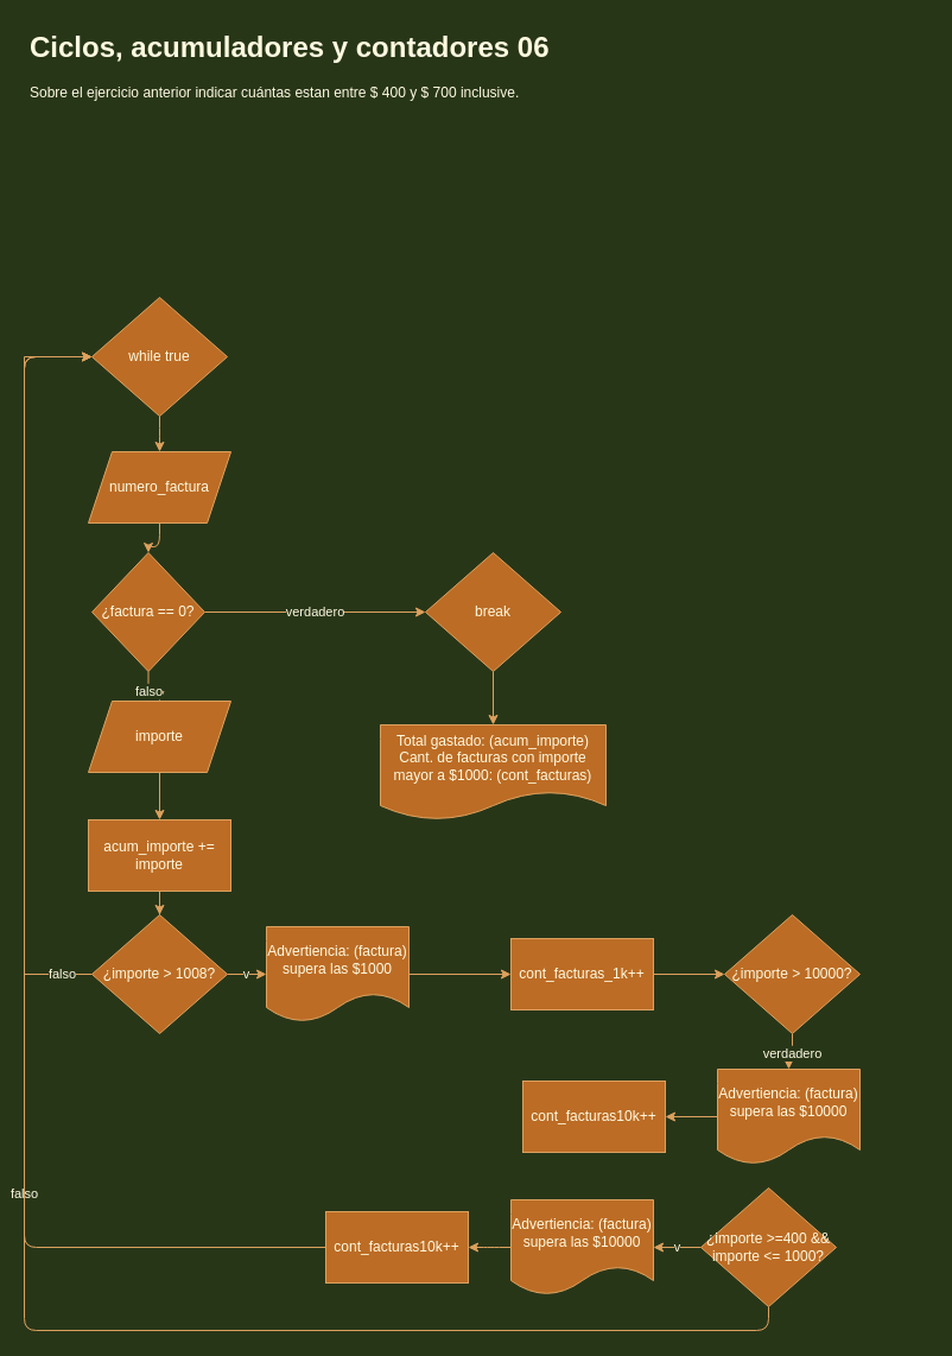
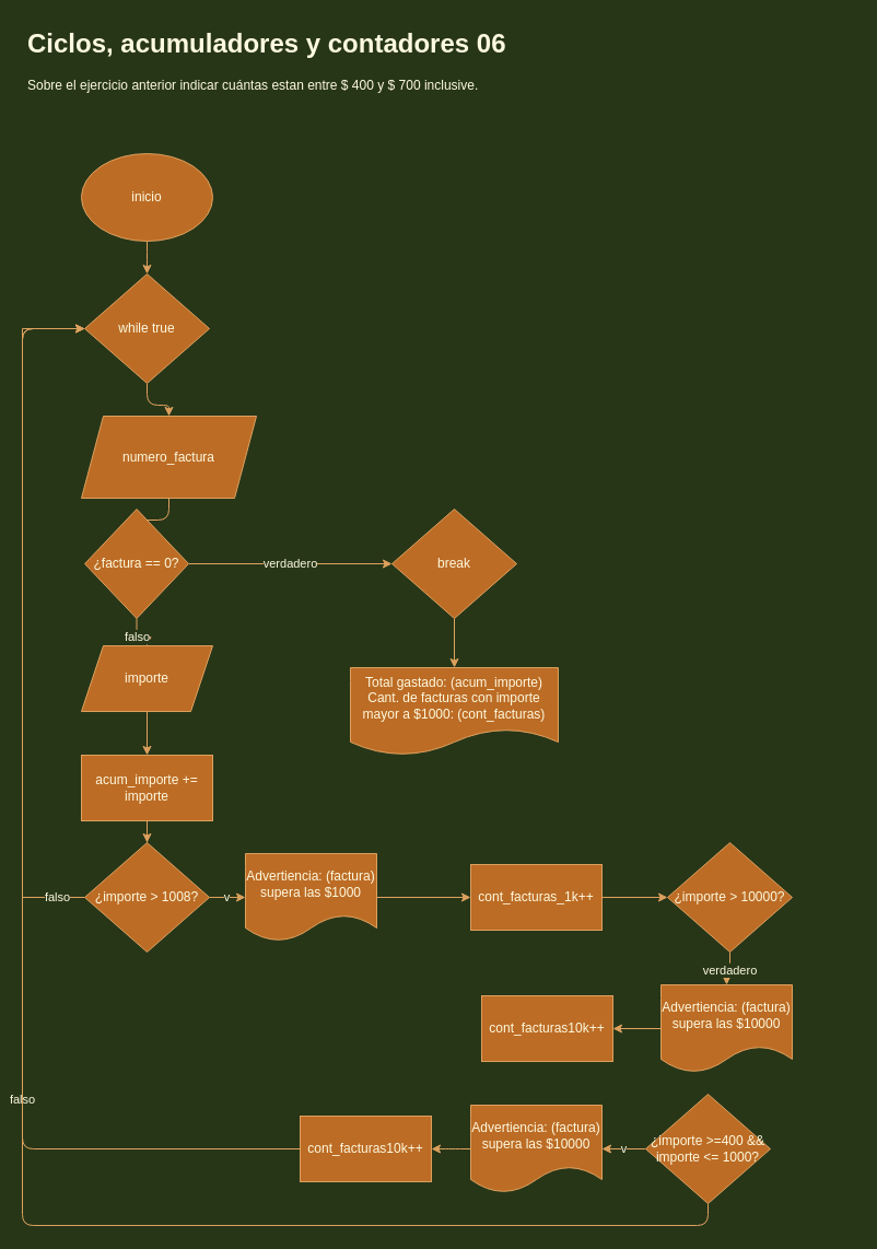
  <mxCell id="0" />
  <mxCell id="1" parent="0" />
  <mxCell id="2" value="&lt;h1&gt;Ciclos, acumuladores y contadores 06&lt;/h1&gt;&lt;p&gt;Sobre el ejercicio anterior indicar cuántas estan entre $ 400 y $ 700 inclusive.&lt;/p&gt;" style="text;html=1;strokeColor=none;fillColor=none;spacing=5;spacingTop=-20;whiteSpace=wrap;overflow=hidden;rounded=0;fontColor=#FEFAE0;" vertex="1" parent="1"><mxGeometry x="20" y="20" width="760" height="120" as="geometry" /></mxCell>
+ <mxCell id="3" value="" style="edgeStyle=orthogonalEdgeStyle;curved=0;rounded=1;sketch=0;orthogonalLoop=1;jettySize=auto;html=1;strokeColor=#DDA15E;fillColor=#BC6C25;fontColor=#FEFAE0;labelBackgroundColor=#283618;" edge="1" parent="1" source="4" target="8"><mxGeometry relative="1" as="geometry" /></mxCell>
+ <mxCell id="4" value="inicio" style="ellipse;whiteSpace=wrap;html=1;fillColor=#BC6C25;strokeColor=#DDA15E;fontColor=#FEFAE0;" vertex="1" parent="1"><mxGeometry x="74" y="140" width="120" height="80" as="geometry" /></mxCell>
  <mxCell id="5" style="edgeStyle=orthogonalEdgeStyle;curved=0;rounded=1;sketch=0;orthogonalLoop=1;jettySize=auto;html=1;entryX=0.5;entryY=0;entryDx=0;entryDy=0;strokeColor=#DDA15E;fillColor=#BC6C25;fontColor=#FEFAE0;labelBackgroundColor=#283618;" edge="1" parent="1" source="6" target="23"><mxGeometry relative="1" as="geometry" /></mxCell>
- <mxCell id="6" value="numero_factura" style="shape=parallelogram;perimeter=parallelogramPerimeter;whiteSpace=wrap;html=1;fixedSize=1;fillColor=#BC6C25;strokeColor=#DDA15E;fontColor=#FEFAE0;" vertex="1" parent="1"><mxGeometry x="74" y="380" width="120" height="60" as="geometry" /></mxCell>
+ <mxCell id="6" value="numero_factura" style="shape=parallelogram;perimeter=parallelogramPerimeter;whiteSpace=wrap;html=1;fixedSize=1;fillColor=#BC6C25;strokeColor=#DDA15E;fontColor=#FEFAE0;" vertex="1" parent="1"><mxGeometry x="74" y="380" width="160" height="75" as="geometry" /></mxCell>
  <mxCell id="7" value="" style="edgeStyle=orthogonalEdgeStyle;curved=0;rounded=1;sketch=0;orthogonalLoop=1;jettySize=auto;html=1;strokeColor=#DDA15E;fillColor=#BC6C25;fontColor=#FEFAE0;labelBackgroundColor=#283618;" edge="1" parent="1" source="8" target="6"><mxGeometry relative="1" as="geometry" /></mxCell>
  <mxCell id="8" value="while true" style="rhombus;whiteSpace=wrap;html=1;fillColor=#BC6C25;strokeColor=#DDA15E;fontColor=#FEFAE0;" vertex="1" parent="1"><mxGeometry x="77" y="250" width="114" height="100" as="geometry" /></mxCell>
  <mxCell id="9" value="" style="edgeStyle=orthogonalEdgeStyle;rounded=0;orthogonalLoop=1;jettySize=auto;html=1;strokeColor=#DDA15E;fontColor=#FEFAE0;labelBackgroundColor=#283618;" edge="1" parent="1" source="10" target="12"><mxGeometry relative="1" as="geometry" /></mxCell>
  <mxCell id="10" value="importe" style="shape=parallelogram;perimeter=parallelogramPerimeter;whiteSpace=wrap;html=1;fixedSize=1;fillColor=#BC6C25;strokeColor=#DDA15E;fontColor=#FEFAE0;" vertex="1" parent="1"><mxGeometry x="74" y="590" width="120" height="60" as="geometry" /></mxCell>
  <mxCell id="11" value="" style="edgeStyle=orthogonalEdgeStyle;rounded=0;orthogonalLoop=1;jettySize=auto;html=1;entryX=0.5;entryY=0;entryDx=0;entryDy=0;strokeColor=#DDA15E;fontColor=#FEFAE0;labelBackgroundColor=#283618;" edge="1" parent="1" source="12" target="15"><mxGeometry relative="1" as="geometry"><mxPoint x="140" y="825" as="targetPoint" /></mxGeometry></mxCell>
  <mxCell id="12" value="acum_importe += importe" style="whiteSpace=wrap;html=1;fillColor=#BC6C25;strokeColor=#DDA15E;fontColor=#FEFAE0;" vertex="1" parent="1"><mxGeometry x="74" y="690" width="120" height="60" as="geometry" /></mxCell>
  <mxCell id="13" value="v" style="edgeStyle=orthogonalEdgeStyle;rounded=0;orthogonalLoop=1;jettySize=auto;html=1;strokeColor=#DDA15E;fontColor=#FEFAE0;entryX=0;entryY=0.5;entryDx=0;entryDy=0;labelBackgroundColor=#283618;" edge="1" parent="1" source="15" target="19"><mxGeometry relative="1" as="geometry" /></mxCell>
  <mxCell id="14" value="falso" style="edgeStyle=orthogonalEdgeStyle;rounded=0;orthogonalLoop=1;jettySize=auto;html=1;entryX=0;entryY=0.5;entryDx=0;entryDy=0;exitX=0;exitY=0.5;exitDx=0;exitDy=0;strokeColor=#DDA15E;fontColor=#FEFAE0;labelBackgroundColor=#283618;" edge="1" parent="1" source="15" target="8"><mxGeometry x="-0.92" relative="1" as="geometry"><Array as="points"><mxPoint x="20" y="820" /><mxPoint x="20" y="300" /></Array><mxPoint as="offset" /></mxGeometry></mxCell>
  <mxCell id="15" value="¿importe &amp;gt; 1008?" style="rhombus;whiteSpace=wrap;html=1;fillColor=#BC6C25;strokeColor=#DDA15E;fontColor=#FEFAE0;" vertex="1" parent="1"><mxGeometry x="77" y="770" width="114" height="100" as="geometry" /></mxCell>
  <mxCell id="16" value="" style="edgeStyle=orthogonalEdgeStyle;curved=0;rounded=1;sketch=0;orthogonalLoop=1;jettySize=auto;html=1;strokeColor=#DDA15E;fillColor=#BC6C25;fontColor=#FEFAE0;exitX=1;exitY=0.5;exitDx=0;exitDy=0;labelBackgroundColor=#283618;" edge="1" parent="1" source="17" target="27"><mxGeometry relative="1" as="geometry" /></mxCell>
  <mxCell id="17" value="cont_facturas_1k++" style="whiteSpace=wrap;html=1;fillColor=#BC6C25;strokeColor=#DDA15E;fontColor=#FEFAE0;" vertex="1" parent="1"><mxGeometry x="430" y="790" width="120" height="60" as="geometry" /></mxCell>
  <mxCell id="18" style="edgeStyle=orthogonalEdgeStyle;curved=0;rounded=1;sketch=0;orthogonalLoop=1;jettySize=auto;html=1;entryX=0;entryY=0.5;entryDx=0;entryDy=0;strokeColor=#DDA15E;fillColor=#BC6C25;fontColor=#FEFAE0;labelBackgroundColor=#283618;" edge="1" parent="1" source="19" target="17"><mxGeometry relative="1" as="geometry" /></mxCell>
  <mxCell id="19" value="Advertiencia: (factura) supera las $1000" style="shape=document;whiteSpace=wrap;html=1;boundedLbl=1;fillColor=#BC6C25;strokeColor=#DDA15E;fontColor=#FEFAE0;" vertex="1" parent="1"><mxGeometry x="224" y="780" width="120" height="80" as="geometry" /></mxCell>
  <mxCell id="20" value="Total gastado: (acum_importe)&lt;br&gt;Cant. de facturas con importe mayor a $1000: (cont_facturas)" style="shape=document;whiteSpace=wrap;html=1;boundedLbl=1;fillColor=#BC6C25;strokeColor=#DDA15E;fontColor=#FEFAE0;" vertex="1" parent="1"><mxGeometry x="320" y="610" width="190" height="80" as="geometry" /></mxCell>
  <mxCell id="21" value="falso" style="edgeStyle=orthogonalEdgeStyle;curved=0;rounded=1;sketch=0;orthogonalLoop=1;jettySize=auto;html=1;entryX=0.5;entryY=0;entryDx=0;entryDy=0;strokeColor=#DDA15E;fillColor=#BC6C25;fontColor=#FEFAE0;labelBackgroundColor=#283618;" edge="1" parent="1" source="23" target="10"><mxGeometry relative="1" as="geometry" /></mxCell>
  <mxCell id="22" value="verdadero" style="edgeStyle=orthogonalEdgeStyle;curved=0;rounded=1;sketch=0;orthogonalLoop=1;jettySize=auto;html=1;strokeColor=#DDA15E;fillColor=#BC6C25;fontColor=#FEFAE0;labelBackgroundColor=#283618;" edge="1" parent="1" source="23" target="25"><mxGeometry relative="1" as="geometry" /></mxCell>
  <mxCell id="23" value="¿factura == 0?" style="rhombus;whiteSpace=wrap;html=1;fillColor=#BC6C25;strokeColor=#DDA15E;fontColor=#FEFAE0;" vertex="1" parent="1"><mxGeometry x="77" y="465" width="95" height="100" as="geometry" /></mxCell>
  <mxCell id="24" value="" style="edgeStyle=orthogonalEdgeStyle;curved=0;rounded=1;sketch=0;orthogonalLoop=1;jettySize=auto;html=1;strokeColor=#DDA15E;fillColor=#BC6C25;fontColor=#FEFAE0;labelBackgroundColor=#283618;" edge="1" parent="1" source="25" target="20"><mxGeometry relative="1" as="geometry" /></mxCell>
  <mxCell id="25" value="break" style="rhombus;whiteSpace=wrap;html=1;strokeColor=#DDA15E;fontColor=#FEFAE0;fillColor=#BC6C25;" vertex="1" parent="1"><mxGeometry x="358" y="465" width="114" height="100" as="geometry" /></mxCell>
  <mxCell id="26" value="verdadero" style="edgeStyle=orthogonalEdgeStyle;curved=0;rounded=1;sketch=0;orthogonalLoop=1;jettySize=auto;html=1;strokeColor=#DDA15E;fillColor=#BC6C25;fontColor=#FEFAE0;labelBackgroundColor=#283618;" edge="1" parent="1" source="27" target="29"><mxGeometry relative="1" as="geometry" /></mxCell>
  <mxCell id="27" value="¿importe &amp;gt; 10000?" style="rhombus;whiteSpace=wrap;html=1;fillColor=#BC6C25;strokeColor=#DDA15E;fontColor=#FEFAE0;" vertex="1" parent="1"><mxGeometry x="610" y="770" width="114" height="100" as="geometry" /></mxCell>
  <mxCell id="28" value="" style="edgeStyle=orthogonalEdgeStyle;curved=0;rounded=1;sketch=0;orthogonalLoop=1;jettySize=auto;html=1;strokeColor=#DDA15E;fillColor=#BC6C25;fontColor=#FEFAE0;labelBackgroundColor=#283618;" edge="1" parent="1" source="29" target="30"><mxGeometry relative="1" as="geometry" /></mxCell>
  <mxCell id="29" value="Advertiencia: (factura) supera las $10000" style="shape=document;whiteSpace=wrap;html=1;boundedLbl=1;fillColor=#BC6C25;strokeColor=#DDA15E;fontColor=#FEFAE0;" vertex="1" parent="1"><mxGeometry x="604" y="900" width="120" height="80" as="geometry" /></mxCell>
  <mxCell id="30" value="cont_facturas10k++" style="whiteSpace=wrap;html=1;fillColor=#BC6C25;strokeColor=#DDA15E;fontColor=#FEFAE0;" vertex="1" parent="1"><mxGeometry x="440" y="910" width="120" height="60" as="geometry" /></mxCell>
  <mxCell id="31" value="v" style="edgeStyle=orthogonalEdgeStyle;curved=0;rounded=1;sketch=0;orthogonalLoop=1;jettySize=auto;html=1;strokeColor=#DDA15E;fillColor=#BC6C25;fontColor=#FEFAE0;labelBackgroundColor=#283618;" edge="1" parent="1" source="33" target="35"><mxGeometry relative="1" as="geometry" /></mxCell>
  <mxCell id="32" value="falso" style="edgeStyle=orthogonalEdgeStyle;curved=0;rounded=1;sketch=0;orthogonalLoop=1;jettySize=auto;html=1;entryX=0;entryY=0.5;entryDx=0;entryDy=0;strokeColor=#DDA15E;fillColor=#BC6C25;fontColor=#FEFAE0;exitX=0.5;exitY=1;exitDx=0;exitDy=0;labelBackgroundColor=#283618;" edge="1" parent="1" source="33" target="8"><mxGeometry relative="1" as="geometry"><Array as="points"><mxPoint x="647" y="1120" /><mxPoint x="20" y="1120" /><mxPoint x="20" y="300" /></Array></mxGeometry></mxCell>
  <mxCell id="33" value="¿importe &amp;gt;=400 &amp;amp;&amp;amp; importe &amp;lt;= 1000?" style="rhombus;whiteSpace=wrap;html=1;fillColor=#BC6C25;strokeColor=#DDA15E;fontColor=#FEFAE0;" vertex="1" parent="1"><mxGeometry x="590" y="1000" width="114" height="100" as="geometry" /></mxCell>
  <mxCell id="34" value="" style="edgeStyle=orthogonalEdgeStyle;curved=0;rounded=1;sketch=0;orthogonalLoop=1;jettySize=auto;html=1;strokeColor=#DDA15E;fillColor=#BC6C25;fontColor=#FEFAE0;labelBackgroundColor=#283618;" edge="1" parent="1" source="35" target="37"><mxGeometry relative="1" as="geometry" /></mxCell>
  <mxCell id="35" value="Advertiencia: (factura) supera las $10000" style="shape=document;whiteSpace=wrap;html=1;boundedLbl=1;fillColor=#BC6C25;strokeColor=#DDA15E;fontColor=#FEFAE0;" vertex="1" parent="1"><mxGeometry x="430" y="1010" width="120" height="80" as="geometry" /></mxCell>
  <mxCell id="36" style="edgeStyle=orthogonalEdgeStyle;curved=0;rounded=1;sketch=0;orthogonalLoop=1;jettySize=auto;html=1;entryX=0;entryY=0.5;entryDx=0;entryDy=0;strokeColor=#DDA15E;fillColor=#BC6C25;fontColor=#FEFAE0;labelBackgroundColor=#283618;" edge="1" parent="1" source="37" target="8"><mxGeometry relative="1" as="geometry"><Array as="points"><mxPoint x="20" y="1050" /><mxPoint x="20" y="300" /></Array></mxGeometry></mxCell>
  <mxCell id="37" value="cont_facturas10k++" style="whiteSpace=wrap;html=1;fillColor=#BC6C25;strokeColor=#DDA15E;fontColor=#FEFAE0;" vertex="1" parent="1"><mxGeometry x="274" y="1020" width="120" height="60" as="geometry" /></mxCell>
